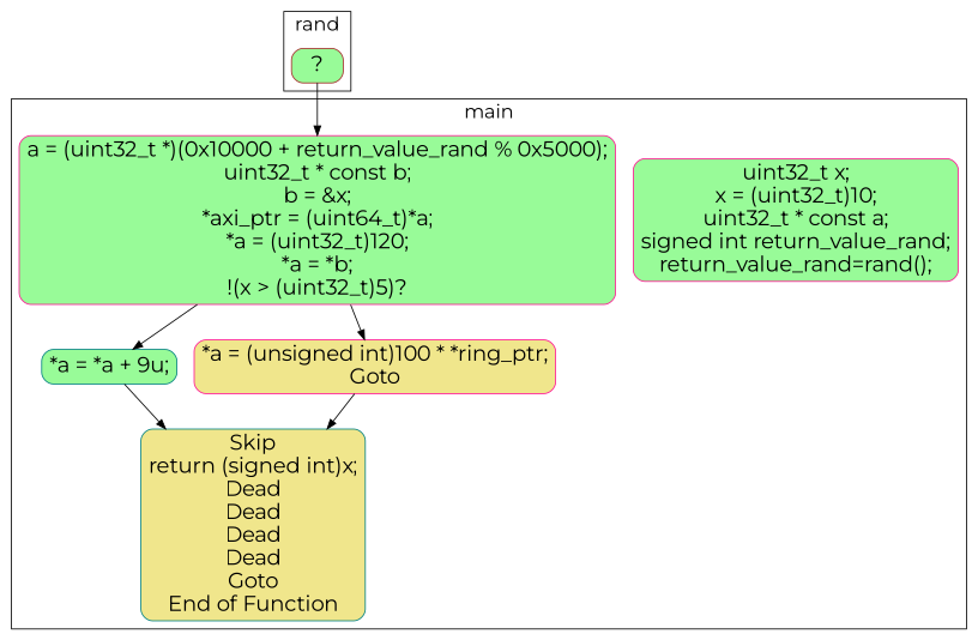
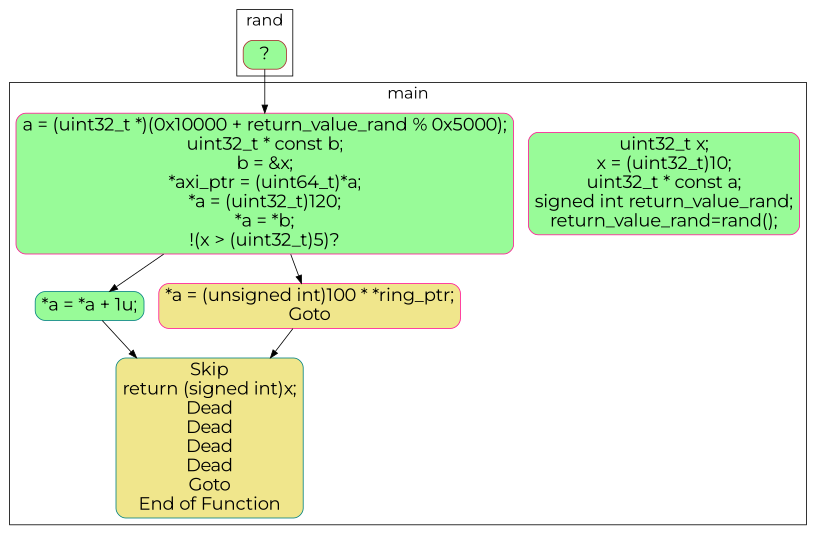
  digraph {
    color=black
    compound=true
    fontsize=20
    fontname=Montserrat
    node [fontsize=22 shape=Mrecord style=filled fillcolor=palegreen color=deeppink fontname=Montserrat]
    edge [fontname=Montserrat]
-   n1 [label="*a = *a + 9u;" color=teal]
+   n1 [label="*a = *a + 1u;" color=teal]
    n2 [label="uint32_t x;\nx = (uint32_t)10;\nuint32_t * const a;\nsigned int return_value_rand;\nreturn_value_rand=rand();"]
    n3 [label="a = (uint32_t *)(0x10000 + return_value_rand % 0x5000);\nuint32_t * const b;\nb = &x;\n*axi_ptr = (uint64_t)*a;\n*a = (uint32_t)120;\n*a = *b;\n!(x \> (uint32_t)5)?"]
    n4 [label="*a = (unsigned int)100 * *ring_ptr;\nGoto" fillcolor=khaki]
    n5 [color=teal label="Skip\nreturn (signed int)x;\nDead\nDead\nDead\nDead\nGoto\nEnd of Function" fillcolor=khaki]
    n6 [label="?" color=brown]
    subgraph cluster_1 {
      label=main
      n1
      n2
      n3
      n4
      n5
    }
    subgraph cluster_2 {
      label=rand
      rank=sink
      n6
    }
    n1 -> n5
    n3 -> n1
    n3 -> n4
    n4 -> n5
    n6 -> n3
  }
